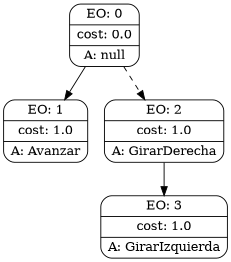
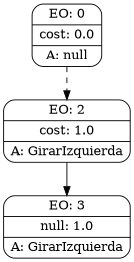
  digraph {
    node [shape=Mrecord]
    edge [style=solid]
    n1 [label="{EO: 0|cost: 0.0|A: null}"]
-   n2 [label="{EO: 1|cost: 1.0|A: Avanzar}"]
-   n3 [label="{EO: 2|cost: 1.0|A: GirarDerecha}"]
-   n4 [label="{EO: 3|cost: 1.0|A: GirarIzquierda}"]
-   n1 -> n2
+   n3 [label="{EO: 2|cost: 1.0|A: GirarIzquierda}"]
+   n4 [label="{EO: 3|null: 1.0|A: GirarIzquierda}"]
    n1 -> n3 [style=dashed]
    n3 -> n4
  }
